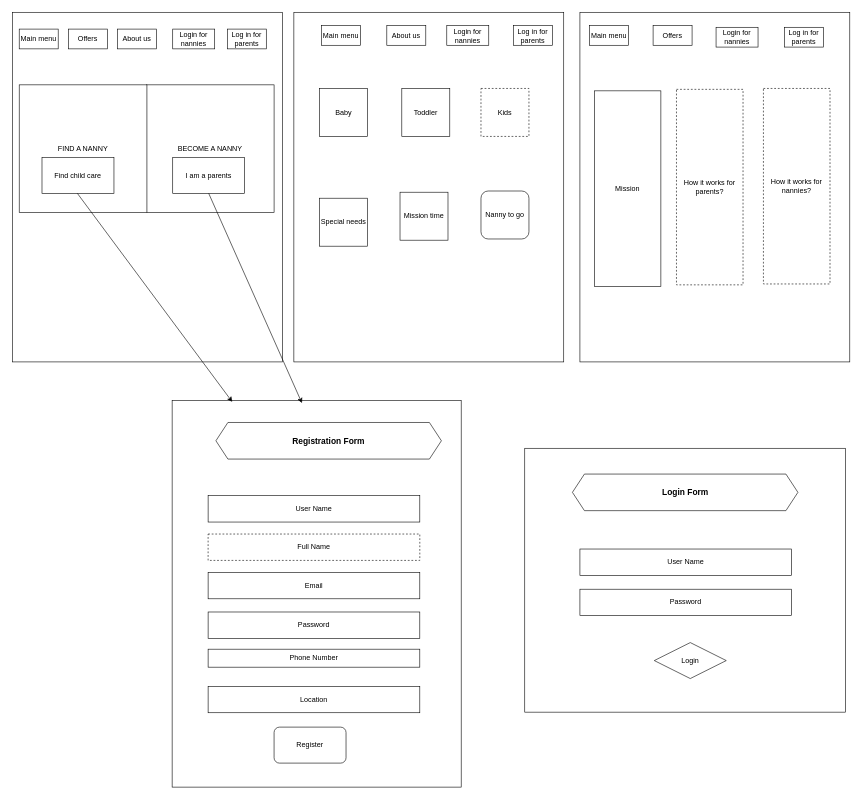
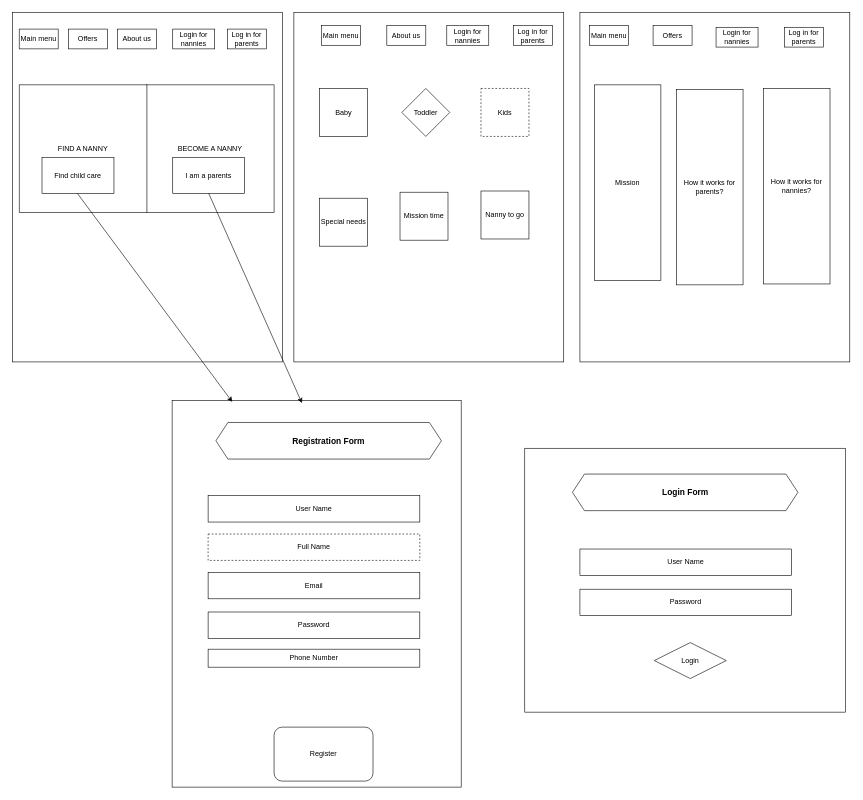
  <mxCell id="0" />
  <mxCell id="1" parent="0" />
  <mxCell id="2" value="" style="rounded=0;whiteSpace=wrap;html=1;" parent="1" vertex="1"><mxGeometry x="20" y="20" width="450" height="583" as="geometry" /></mxCell>
  <mxCell id="3" value="BECOME A NANNY" style="whiteSpace=wrap;html=1;aspect=fixed;" parent="1" vertex="1"><mxGeometry x="243" y="141" width="213" height="213" as="geometry" /></mxCell>
  <mxCell id="4" value="FIND A NANNY" style="whiteSpace=wrap;html=1;aspect=fixed;" parent="1" vertex="1"><mxGeometry x="31" y="141" width="213" height="213" as="geometry" /></mxCell>
  <mxCell id="5" value="Main menu" style="rounded=0;whiteSpace=wrap;html=1;" parent="1" vertex="1"><mxGeometry x="31" y="48" width="65" height="33" as="geometry" /></mxCell>
  <mxCell id="6" value="Offers" style="rounded=0;whiteSpace=wrap;html=1;" parent="1" vertex="1"><mxGeometry x="113" y="48" width="65" height="33" as="geometry" /></mxCell>
  <mxCell id="7" value="About us" style="rounded=0;whiteSpace=wrap;html=1;" parent="1" vertex="1"><mxGeometry x="195" y="48" width="65" height="33" as="geometry" /></mxCell>
  <mxCell id="8" value="Login for nannies" style="rounded=0;whiteSpace=wrap;html=1;" parent="1" vertex="1"><mxGeometry x="287" y="48" width="70" height="33" as="geometry" /></mxCell>
  <mxCell id="9" value="Log in for parents" style="rounded=0;whiteSpace=wrap;html=1;" parent="1" vertex="1"><mxGeometry x="378" y="48" width="65" height="33" as="geometry" /></mxCell>
  <mxCell id="10" value="Find child care" style="rounded=0;whiteSpace=wrap;html=1;" parent="1" vertex="1"><mxGeometry x="69" y="262" width="120" height="60" as="geometry" /></mxCell>
  <mxCell id="11" value="&lt;div&gt;I am a parents&lt;/div&gt;" style="rounded=0;whiteSpace=wrap;html=1;" parent="1" vertex="1"><mxGeometry x="287" y="262" width="120" height="60" as="geometry" /></mxCell>
  <mxCell id="12" value="" style="rounded=0;whiteSpace=wrap;html=1;" parent="1" vertex="1"><mxGeometry x="489" y="20" width="450" height="583" as="geometry" /></mxCell>
  <mxCell id="13" value="" style="rounded=0;whiteSpace=wrap;html=1;" parent="1" vertex="1"><mxGeometry x="966" y="20" width="450" height="583" as="geometry" /></mxCell>
  <mxCell id="14" value="Main menu" style="rounded=0;whiteSpace=wrap;html=1;" parent="1" vertex="1"><mxGeometry x="535" y="42" width="65" height="33" as="geometry" /></mxCell>
  <mxCell id="15" value="Main menu" style="rounded=0;whiteSpace=wrap;html=1;" parent="1" vertex="1"><mxGeometry x="982" y="42" width="65" height="33" as="geometry" /></mxCell>
  <mxCell id="16" value="Offers" style="rounded=0;whiteSpace=wrap;html=1;" parent="1" vertex="1"><mxGeometry x="1088" y="42" width="65" height="33" as="geometry" /></mxCell>
  <mxCell id="17" value="About us" style="rounded=0;whiteSpace=wrap;html=1;" parent="1" vertex="1"><mxGeometry x="644" y="42" width="65" height="33" as="geometry" /></mxCell>
  <mxCell id="18" value="Baby" style="whiteSpace=wrap;html=1;aspect=fixed;" vertex="1" parent="1"><mxGeometry x="532" y="147" width="80" height="80" as="geometry" /></mxCell>
- <mxCell id="19" value="Toddler" style="whiteSpace=wrap;html=1;aspect=fixed;" vertex="1" parent="1"><mxGeometry x="669" y="147" width="80" height="80" as="geometry" /></mxCell>
+ <mxCell id="19" value="Toddler" style="rhombus;whiteSpace=wrap;html=1;aspect=fixed;" vertex="1" parent="1"><mxGeometry x="669" y="147" width="80" height="80" as="geometry" /></mxCell>
  <mxCell id="20" value="Kids" style="whiteSpace=wrap;html=1;aspect=fixed;dashed=1;" vertex="1" parent="1"><mxGeometry x="801" y="147" width="80" height="80" as="geometry" /></mxCell>
- <mxCell id="21" value="Nanny to go" style="whiteSpace=wrap;html=1;aspect=fixed;rounded=1;" vertex="1" parent="1"><mxGeometry x="801" y="318" width="80" height="80" as="geometry" /></mxCell>
+ <mxCell id="21" value="Nanny to go" style="whiteSpace=wrap;html=1;aspect=fixed;" vertex="1" parent="1"><mxGeometry x="801" y="318" width="80" height="80" as="geometry" /></mxCell>
  <mxCell id="22" value="Mission time" style="whiteSpace=wrap;html=1;aspect=fixed;" vertex="1" parent="1"><mxGeometry x="666" y="320" width="80" height="80" as="geometry" /></mxCell>
  <mxCell id="23" value="Special needs" style="whiteSpace=wrap;html=1;aspect=fixed;" vertex="1" parent="1"><mxGeometry x="532" y="330" width="80" height="80" as="geometry" /></mxCell>
  <mxCell id="24" value="Login for nannies" style="rounded=0;whiteSpace=wrap;html=1;" vertex="1" parent="1"><mxGeometry x="744" y="42" width="70" height="33" as="geometry" /></mxCell>
  <mxCell id="25" value="Log in for parents" style="rounded=0;whiteSpace=wrap;html=1;" vertex="1" parent="1"><mxGeometry x="855" y="42" width="65" height="33" as="geometry" /></mxCell>
  <mxCell id="26" value="Login for nannies" style="rounded=0;whiteSpace=wrap;html=1;" vertex="1" parent="1"><mxGeometry x="1193" y="45" width="70" height="33" as="geometry" /></mxCell>
  <mxCell id="27" value="Log in for parents" style="rounded=0;whiteSpace=wrap;html=1;" vertex="1" parent="1"><mxGeometry x="1307" y="45" width="65" height="33" as="geometry" /></mxCell>
- <mxCell id="28" value="Mission" style="rounded=0;whiteSpace=wrap;html=1;" vertex="1" parent="1"><mxGeometry x="990" y="151" width="111" height="326" as="geometry" /></mxCell>
- <mxCell id="29" value="How it works for parents?" style="rounded=0;whiteSpace=wrap;html=1;dashed=1;" vertex="1" parent="1"><mxGeometry x="1127" y="148.5" width="111" height="326" as="geometry" /></mxCell>
- <mxCell id="30" value="How it works for nannies?" style="rounded=0;whiteSpace=wrap;html=1;dashed=1;" vertex="1" parent="1"><mxGeometry x="1272" y="147" width="111" height="326" as="geometry" /></mxCell>
+ <mxCell id="28" value="Mission" style="rounded=0;whiteSpace=wrap;html=1;" vertex="1" parent="1"><mxGeometry x="990" y="141" width="111" height="326" as="geometry" /></mxCell>
+ <mxCell id="29" value="How it works for parents?" style="rounded=0;whiteSpace=wrap;html=1;" vertex="1" parent="1"><mxGeometry x="1127" y="148.5" width="111" height="326" as="geometry" /></mxCell>
+ <mxCell id="30" value="How it works for nannies?" style="rounded=0;whiteSpace=wrap;html=1;" vertex="1" parent="1"><mxGeometry x="1272" y="147" width="111" height="326" as="geometry" /></mxCell>
  <mxCell id="31" value="" style="rounded=0;whiteSpace=wrap;html=1;" vertex="1" parent="1"><mxGeometry x="286" y="667" width="482" height="645" as="geometry" /></mxCell>
  <mxCell id="32" value="User Name" style="rounded=0;whiteSpace=wrap;html=1;strokeColor=default;align=center;verticalAlign=middle;fontFamily=Helvetica;fontSize=12;fontColor=default;fillColor=default;" vertex="1" parent="1"><mxGeometry x="346" y="826" width="353" height="44" as="geometry" /></mxCell>
  <mxCell id="33" value="Full Name" style="rounded=0;whiteSpace=wrap;html=1;dashed=1;" vertex="1" parent="1"><mxGeometry x="346" y="890" width="353" height="44" as="geometry" /></mxCell>
  <mxCell id="34" value="Email" style="rounded=0;whiteSpace=wrap;html=1;" vertex="1" parent="1"><mxGeometry x="346" y="954" width="353" height="44" as="geometry" /></mxCell>
  <mxCell id="35" value="Password" style="rounded=0;whiteSpace=wrap;html=1;" vertex="1" parent="1"><mxGeometry x="346" y="1020" width="353" height="44" as="geometry" /></mxCell>
  <mxCell id="36" value="Phone Number" style="rounded=0;whiteSpace=wrap;html=1;" vertex="1" parent="1"><mxGeometry x="346" y="1082" width="353" height="30" as="geometry" /></mxCell>
- <mxCell id="37" value="Location" style="rounded=0;whiteSpace=wrap;html=1;" vertex="1" parent="1"><mxGeometry x="346" y="1144" width="353" height="44" as="geometry" /></mxCell>
  <mxCell id="38" value="&lt;b&gt;&lt;font style=&quot;font-size: 14px;&quot;&gt;Registration Form&lt;/font&gt;&lt;/b&gt;" style="shape=hexagon;perimeter=hexagonPerimeter2;whiteSpace=wrap;html=1;fixedSize=1;" vertex="1" parent="1"><mxGeometry x="359" y="704" width="376" height="61" as="geometry" /></mxCell>
- <mxCell id="39" value="Register" style="rounded=1;whiteSpace=wrap;html=1;" vertex="1" parent="1"><mxGeometry x="456" y="1212" width="120" height="60" as="geometry" /></mxCell>
+ <mxCell id="39" value="Register" style="rounded=1;whiteSpace=wrap;html=1;" vertex="1" parent="1"><mxGeometry x="456" y="1212" width="165" height="90" as="geometry" /></mxCell>
  <mxCell id="40" value="" style="rounded=0;whiteSpace=wrap;html=1;" vertex="1" parent="1"><mxGeometry x="874" y="747" width="535" height="440" as="geometry" /></mxCell>
  <mxCell id="41" value="&lt;b&gt;&lt;font style=&quot;font-size: 14px;&quot;&gt;Login Form&lt;/font&gt;&lt;/b&gt;" style="shape=hexagon;perimeter=hexagonPerimeter2;whiteSpace=wrap;html=1;fixedSize=1;" vertex="1" parent="1"><mxGeometry x="953.5" y="790" width="376" height="61" as="geometry" /></mxCell>
  <mxCell id="42" value="User Name" style="rounded=0;whiteSpace=wrap;html=1;strokeColor=default;align=center;verticalAlign=middle;fontFamily=Helvetica;fontSize=12;fontColor=default;fillColor=default;" vertex="1" parent="1"><mxGeometry x="966" y="915" width="353" height="44" as="geometry" /></mxCell>
  <mxCell id="43" value="Password" style="rounded=0;whiteSpace=wrap;html=1;" vertex="1" parent="1"><mxGeometry x="966" y="982" width="353" height="44" as="geometry" /></mxCell>
  <mxCell id="44" value="Login" style="rhombus;whiteSpace=wrap;html=1;" vertex="1" parent="1"><mxGeometry x="1090" y="1071" width="120" height="60" as="geometry" /></mxCell>
  <mxCell id="45" value="" style="endArrow=classic;html=1;rounded=0;entryX=0.449;entryY=0.007;entryDx=0;entryDy=0;entryPerimeter=0;exitX=0.5;exitY=1;exitDx=0;exitDy=0;" edge="1" parent="1" source="11" target="31"><mxGeometry width="50" height="50" relative="1" as="geometry"><mxPoint x="236" y="511" as="sourcePoint" /><mxPoint x="286" y="461" as="targetPoint" /></mxGeometry></mxCell>
  <mxCell id="46" value="" style="endArrow=classic;html=1;rounded=0;exitX=0.5;exitY=1;exitDx=0;exitDy=0;entryX=0.208;entryY=0.004;entryDx=0;entryDy=0;entryPerimeter=0;" edge="1" parent="1" target="31"><mxGeometry width="50" height="50" relative="1" as="geometry"><mxPoint x="128" y="322" as="sourcePoint" /><mxPoint x="380" y="662" as="targetPoint" /></mxGeometry></mxCell>
